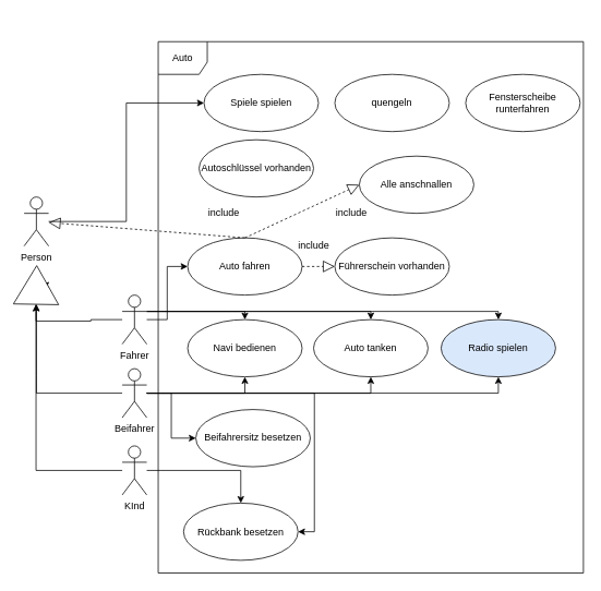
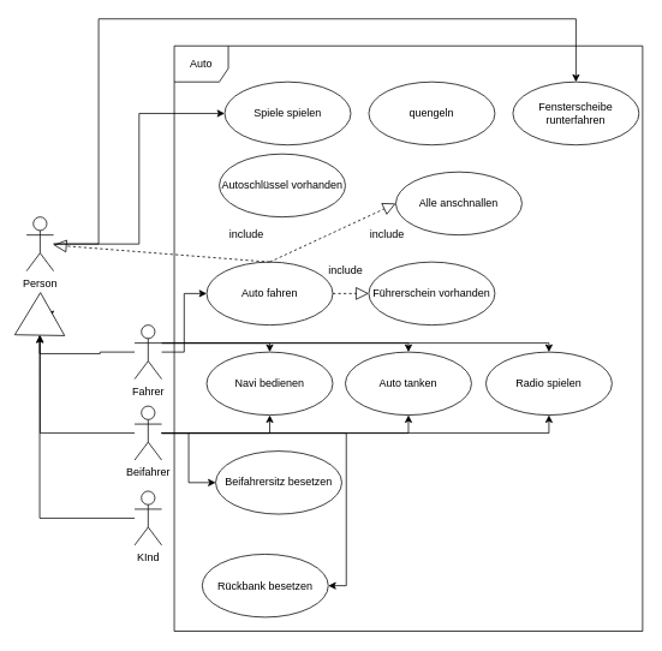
  <mxCell id="0" />
  <mxCell id="1" parent="0" />
  <mxCell id="2" style="edgeStyle=orthogonalEdgeStyle;rounded=0;orthogonalLoop=1;jettySize=auto;html=1;entryX=0;entryY=0.5;entryDx=0;entryDy=0;" edge="1" parent="1" source="4" target="34"><mxGeometry relative="1" as="geometry" /></mxCell>
+ <mxCell id="3" style="edgeStyle=orthogonalEdgeStyle;rounded=0;orthogonalLoop=1;jettySize=auto;html=1;entryX=0.5;entryY=0;entryDx=0;entryDy=0;" edge="1" parent="1" source="4" target="26"><mxGeometry relative="1" as="geometry"><Array as="points"><mxPoint x="109" y="270" /><mxPoint x="109" y="20" /><mxPoint x="639" y="20" /></Array></mxGeometry></mxCell>
  <mxCell id="4" value="Person" style="shape=umlActor;verticalLabelPosition=bottom;verticalAlign=top;html=1;" vertex="1" parent="1"><mxGeometry x="29" y="240" width="30" height="60" as="geometry" /></mxCell>
  <mxCell id="5" value="Auto" style="shape=umlFrame;whiteSpace=wrap;html=1;width=60;height=40;" vertex="1" parent="1"><mxGeometry x="193" y="50" width="520" height="650" as="geometry" /></mxCell>
  <mxCell id="6" value="Auto fahren" style="ellipse;whiteSpace=wrap;html=1;" vertex="1" parent="1"><mxGeometry x="229" y="290" width="140" height="70" as="geometry" /></mxCell>
  <mxCell id="7" value="Auto tanken" style="ellipse;whiteSpace=wrap;html=1;" vertex="1" parent="1"><mxGeometry x="383" y="390" width="140" height="70" as="geometry" /></mxCell>
  <mxCell id="8" style="edgeStyle=orthogonalEdgeStyle;rounded=0;orthogonalLoop=1;jettySize=auto;html=1;entryX=0.5;entryY=1;entryDx=0;entryDy=0;" edge="1" parent="1" source="13" target="33"><mxGeometry relative="1" as="geometry" /></mxCell>
  <mxCell id="9" style="edgeStyle=orthogonalEdgeStyle;rounded=0;orthogonalLoop=1;jettySize=auto;html=1;entryX=0.5;entryY=1;entryDx=0;entryDy=0;" edge="1" parent="1" source="13" target="7"><mxGeometry relative="1" as="geometry" /></mxCell>
  <mxCell id="10" style="edgeStyle=orthogonalEdgeStyle;rounded=0;orthogonalLoop=1;jettySize=auto;html=1;entryX=0.5;entryY=1;entryDx=0;entryDy=0;" edge="1" parent="1" source="13" target="29"><mxGeometry relative="1" as="geometry" /></mxCell>
  <mxCell id="11" style="edgeStyle=orthogonalEdgeStyle;rounded=0;orthogonalLoop=1;jettySize=auto;html=1;" edge="1" parent="1" source="13" target="32"><mxGeometry relative="1" as="geometry" /></mxCell>
  <mxCell id="12" style="edgeStyle=orthogonalEdgeStyle;rounded=0;orthogonalLoop=1;jettySize=auto;html=1;entryX=1;entryY=0.5;entryDx=0;entryDy=0;" edge="1" parent="1" source="13" target="31"><mxGeometry relative="1" as="geometry" /></mxCell>
  <mxCell id="13" value="Beifahrer" style="shape=umlActor;verticalLabelPosition=bottom;verticalAlign=top;html=1;" vertex="1" parent="1"><mxGeometry x="149" y="450" width="30" height="60" as="geometry" /></mxCell>
  <mxCell id="14" style="edgeStyle=orthogonalEdgeStyle;rounded=0;orthogonalLoop=1;jettySize=auto;html=1;entryX=0;entryY=0.5;entryDx=0;entryDy=0;" edge="1" parent="1" source="16" target="24"><mxGeometry relative="1" as="geometry"><mxPoint x="39" y="340" as="targetPoint" /></mxGeometry></mxCell>
- <mxCell id="15" style="edgeStyle=orthogonalEdgeStyle;rounded=0;orthogonalLoop=1;jettySize=auto;html=1;" edge="1" parent="1" source="16" target="31"><mxGeometry relative="1" as="geometry" /></mxCell>
  <mxCell id="16" value="KInd" style="shape=umlActor;verticalLabelPosition=bottom;verticalAlign=top;html=1;" vertex="1" parent="1"><mxGeometry x="149" y="544.5" width="30" height="60" as="geometry" /></mxCell>
  <mxCell id="17" style="edgeStyle=orthogonalEdgeStyle;rounded=0;orthogonalLoop=1;jettySize=auto;html=1;entryX=0;entryY=0.5;entryDx=0;entryDy=0;" edge="1" parent="1" source="22" target="24"><mxGeometry relative="1" as="geometry"><mxPoint x="44" y="310" as="targetPoint" /></mxGeometry></mxCell>
  <mxCell id="18" style="edgeStyle=orthogonalEdgeStyle;rounded=0;orthogonalLoop=1;jettySize=auto;html=1;" edge="1" parent="1" source="22" target="6"><mxGeometry relative="1" as="geometry" /></mxCell>
  <mxCell id="19" style="edgeStyle=orthogonalEdgeStyle;rounded=0;orthogonalLoop=1;jettySize=auto;html=1;" edge="1" parent="1" source="22" target="33"><mxGeometry relative="1" as="geometry"><Array as="points"><mxPoint x="279" y="380" /><mxPoint x="279" y="380" /></Array></mxGeometry></mxCell>
  <mxCell id="20" style="edgeStyle=orthogonalEdgeStyle;rounded=0;orthogonalLoop=1;jettySize=auto;html=1;" edge="1" parent="1" source="22" target="7"><mxGeometry relative="1" as="geometry"><Array as="points"><mxPoint x="453" y="380" /></Array></mxGeometry></mxCell>
  <mxCell id="21" style="edgeStyle=orthogonalEdgeStyle;rounded=0;orthogonalLoop=1;jettySize=auto;html=1;entryX=0.5;entryY=0;entryDx=0;entryDy=0;" edge="1" parent="1" source="22" target="29"><mxGeometry relative="1" as="geometry"><Array as="points"><mxPoint x="609" y="380" /></Array></mxGeometry></mxCell>
  <mxCell id="22" value="Fahrer" style="shape=umlActor;verticalLabelPosition=bottom;verticalAlign=top;html=1;" vertex="1" parent="1"><mxGeometry x="149" y="360" width="30" height="60" as="geometry" /></mxCell>
  <mxCell id="23" style="edgeStyle=orthogonalEdgeStyle;rounded=0;orthogonalLoop=1;jettySize=auto;html=1;exitX=0.5;exitY=1;exitDx=0;exitDy=0;entryX=0.5;entryY=0.625;entryDx=0;entryDy=0;entryPerimeter=0;" edge="1" parent="1" source="24" target="24"><mxGeometry relative="1" as="geometry" /></mxCell>
  <mxCell id="24" value="" style="triangle;whiteSpace=wrap;html=1;rotation=-89;" vertex="1" parent="1"><mxGeometry x="20.36" y="320" width="47.28" height="55.26" as="geometry" /></mxCell>
  <mxCell id="25" style="edgeStyle=orthogonalEdgeStyle;rounded=0;orthogonalLoop=1;jettySize=auto;html=1;" edge="1" parent="1" source="13" target="24"><mxGeometry relative="1" as="geometry"><mxPoint x="49" y="340" as="targetPoint" /><mxPoint x="149" y="480" as="sourcePoint" /></mxGeometry></mxCell>
  <mxCell id="26" value="Fensterscheibe runterfahren" style="ellipse;whiteSpace=wrap;html=1;" vertex="1" parent="1"><mxGeometry x="569" y="90" width="140" height="70" as="geometry" /></mxCell>
  <mxCell id="27" value="quengeln" style="ellipse;whiteSpace=wrap;html=1;" vertex="1" parent="1"><mxGeometry x="409" y="90" width="140" height="70" as="geometry" /></mxCell>
  <mxCell id="28" value="Führerschein vorhanden" style="ellipse;whiteSpace=wrap;html=1;" vertex="1" parent="1"><mxGeometry x="409" y="290" width="140" height="70" as="geometry" /></mxCell>
- <mxCell id="29" value="Radio spielen" style="ellipse;whiteSpace=wrap;html=1;fillColor=#dae8fc;" vertex="1" parent="1"><mxGeometry x="539" y="390" width="140" height="70" as="geometry" /></mxCell>
+ <mxCell id="29" value="Radio spielen" style="ellipse;whiteSpace=wrap;html=1;" vertex="1" parent="1"><mxGeometry x="539" y="390" width="140" height="70" as="geometry" /></mxCell>
  <mxCell id="30" value="Alle anschnallen" style="ellipse;whiteSpace=wrap;html=1;" vertex="1" parent="1"><mxGeometry x="439" y="190" width="140" height="70" as="geometry" /></mxCell>
  <mxCell id="31" value="Rückbank besetzen" style="ellipse;whiteSpace=wrap;html=1;" vertex="1" parent="1"><mxGeometry x="224" y="614.5" width="140" height="70" as="geometry" /></mxCell>
  <mxCell id="32" value="Beifahrersitz besetzen" style="ellipse;whiteSpace=wrap;html=1;" vertex="1" parent="1"><mxGeometry x="239" y="500" width="140" height="70" as="geometry" /></mxCell>
  <mxCell id="33" value="Navi bedienen" style="ellipse;whiteSpace=wrap;html=1;" vertex="1" parent="1"><mxGeometry x="229" y="390" width="140" height="70" as="geometry" /></mxCell>
  <mxCell id="34" value="Spiele spielen" style="ellipse;whiteSpace=wrap;html=1;" vertex="1" parent="1"><mxGeometry x="249" y="90" width="140" height="70" as="geometry" /></mxCell>
  <mxCell id="35" value="" style="endArrow=block;dashed=1;endFill=0;endSize=12;html=1;exitX=0.5;exitY=0;exitDx=0;exitDy=0;entryX=0;entryY=0.5;entryDx=0;entryDy=0;" edge="1" parent="1" source="6" target="30"><mxGeometry width="160" relative="1" as="geometry"><mxPoint x="459" y="350" as="sourcePoint" /><mxPoint x="619" y="350" as="targetPoint" /></mxGeometry></mxCell>
  <mxCell id="36" value="include" style="text;html=1;resizable=0;autosize=1;align=center;verticalAlign=middle;points=[];fillColor=none;strokeColor=none;rounded=0;" vertex="1" parent="1"><mxGeometry x="399" y="250" width="60" height="20" as="geometry" /></mxCell>
  <mxCell id="37" value="" style="endArrow=block;dashed=1;endFill=0;endSize=12;html=1;exitX=1;exitY=0.5;exitDx=0;exitDy=0;entryX=0;entryY=0.5;entryDx=0;entryDy=0;" edge="1" parent="1" source="6" target="28"><mxGeometry width="160" relative="1" as="geometry"><mxPoint x="379" y="325" as="sourcePoint" /><mxPoint x="479" y="280" as="targetPoint" /></mxGeometry></mxCell>
  <mxCell id="38" value="include" style="text;html=1;resizable=0;autosize=1;align=center;verticalAlign=middle;points=[];fillColor=none;strokeColor=none;rounded=0;" vertex="1" parent="1"><mxGeometry x="353" y="290" width="60" height="20" as="geometry" /></mxCell>
  <mxCell id="39" value="Autoschlüssel vorhanden" style="ellipse;whiteSpace=wrap;html=1;" vertex="1" parent="1"><mxGeometry x="243" y="170" width="140" height="70" as="geometry" /></mxCell>
  <mxCell id="40" value="" style="endArrow=block;dashed=1;endFill=0;endSize=12;html=1;exitX=0.5;exitY=0;exitDx=0;exitDy=0;" edge="1" parent="1" source="6" target="4"><mxGeometry width="160" relative="1" as="geometry"><mxPoint x="319" y="305.26" as="sourcePoint" /><mxPoint x="459" y="240.26" as="targetPoint" /></mxGeometry></mxCell>
  <mxCell id="41" value="include" style="text;html=1;resizable=0;autosize=1;align=center;verticalAlign=middle;points=[];fillColor=none;strokeColor=none;rounded=0;" vertex="1" parent="1"><mxGeometry x="243" y="250" width="60" height="20" as="geometry" /></mxCell>
